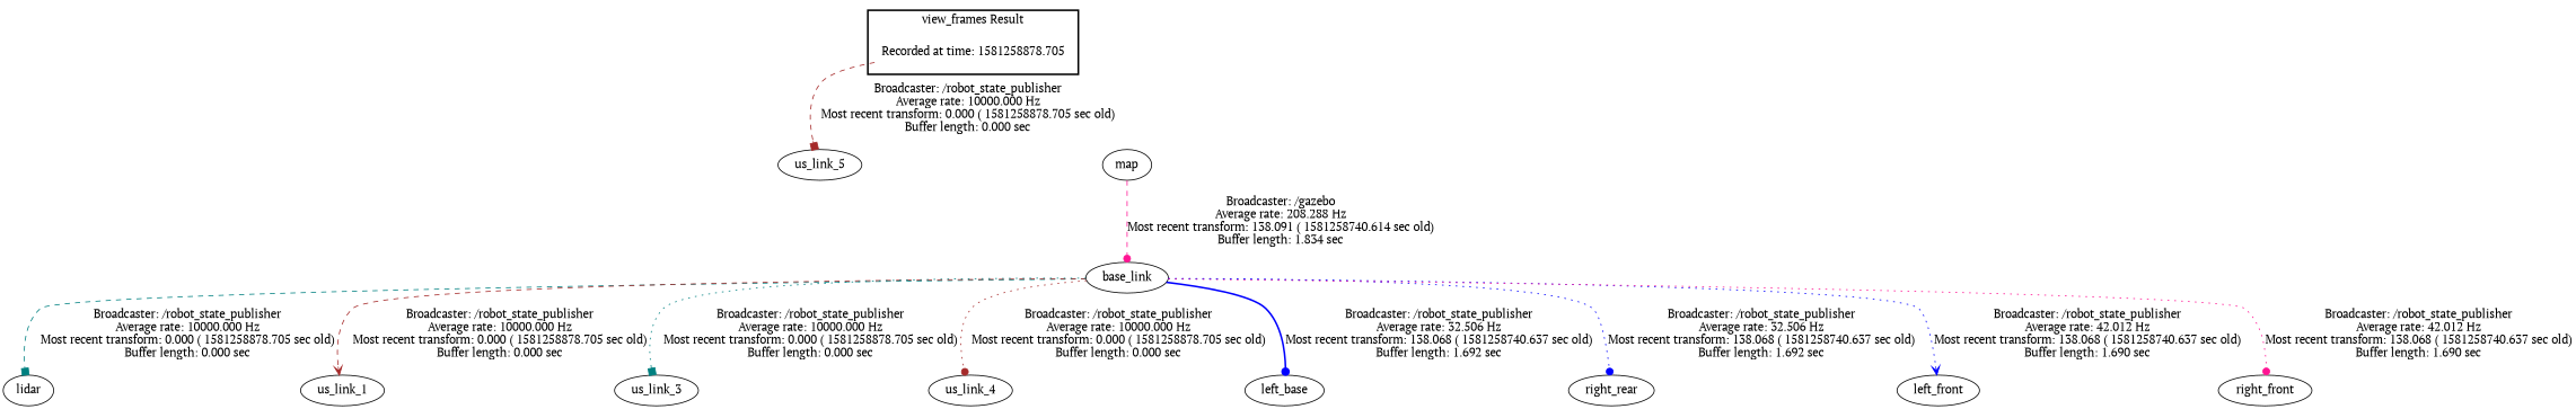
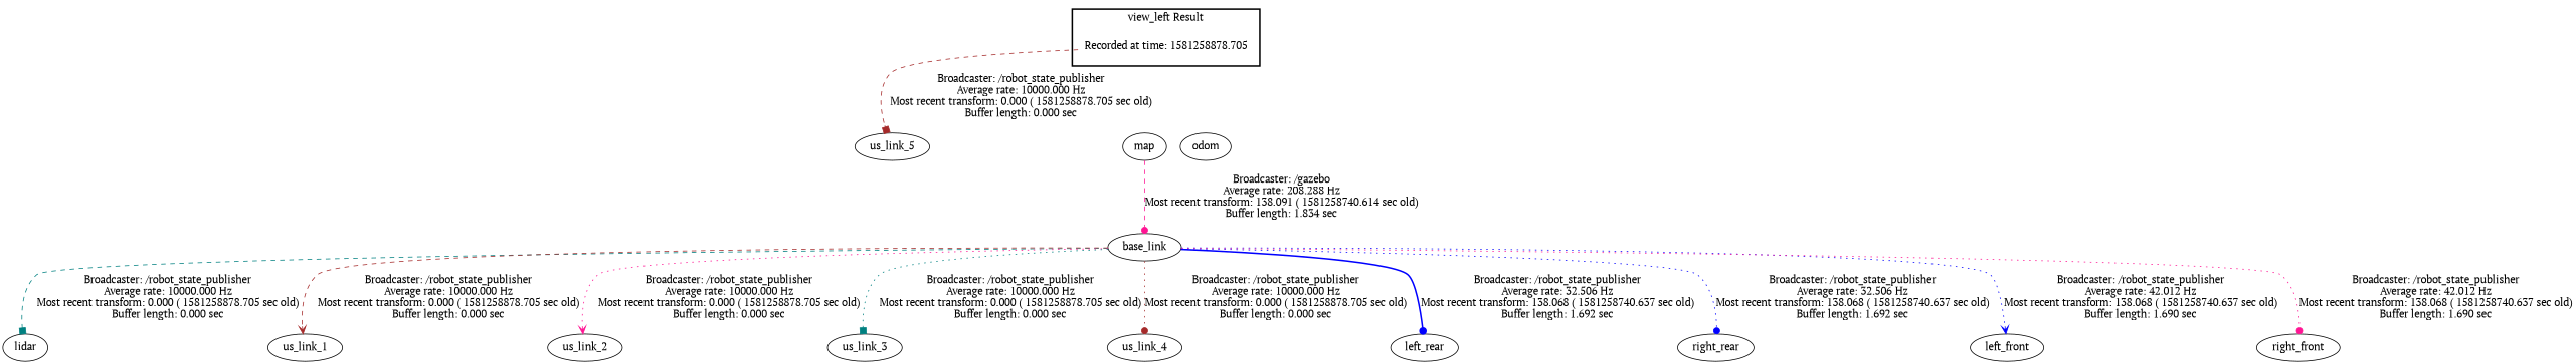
  digraph {
    fontname="PT Serif"
    node [fontname="PT Serif"]
    edge [arrowhead=dot color=brown fontname="PT Serif" style=dotted]
    "Recorded at time: 1581258878.705" [shape=plaintext]
    us_link_5
    map
+   odom
    base_link
    lidar
    us_link_1
+   us_link_2
    us_link_3
    us_link_4
-   left_rear [label=left_base]
+   left_rear
    right_rear
    left_front
    right_front
    subgraph cluster_1 {
      color=black
-     label="view_frames Result"
+     label="view_left Result"
      style=bold
      "Recorded at time: 1581258878.705"
    }
    "Recorded at time: 1581258878.705" -> us_link_5 [arrowhead=box label="Broadcaster: /robot_state_publisher\nAverage rate: 10000.000 Hz\nMost recent transform: 0.000 ( 1581258878.705 sec old)\nBuffer length: 0.000 sec\n" style=dashed]
    "Recorded at time: 1581258878.705" -> map [style=invis arrowhead="" color=""]
+   "Recorded at time: 1581258878.705" -> odom [style=invis arrowhead="" color=""]
    map -> base_link [color=deeppink label="Broadcaster: /gazebo\nAverage rate: 208.288 Hz\nMost recent transform: 138.091 ( 1581258740.614 sec old)\nBuffer length: 1.834 sec\n" style=dashed]
    base_link -> lidar [arrowhead=box color=teal label="Broadcaster: /robot_state_publisher\nAverage rate: 10000.000 Hz\nMost recent transform: 0.000 ( 1581258878.705 sec old)\nBuffer length: 0.000 sec\n" style=dashed]
    base_link -> us_link_1 [arrowhead=vee label="Broadcaster: /robot_state_publisher\nAverage rate: 10000.000 Hz\nMost recent transform: 0.000 ( 1581258878.705 sec old)\nBuffer length: 0.000 sec\n" style=dashed]
+   base_link -> us_link_2 [arrowhead=vee color=deeppink label="Broadcaster: /robot_state_publisher\nAverage rate: 10000.000 Hz\nMost recent transform: 0.000 ( 1581258878.705 sec old)\nBuffer length: 0.000 sec\n"]
    base_link -> us_link_3 [arrowhead=box color=teal label="Broadcaster: /robot_state_publisher\nAverage rate: 10000.000 Hz\nMost recent transform: 0.000 ( 1581258878.705 sec old)\nBuffer length: 0.000 sec\n"]
    base_link -> us_link_4 [label="Broadcaster: /robot_state_publisher\nAverage rate: 10000.000 Hz\nMost recent transform: 0.000 ( 1581258878.705 sec old)\nBuffer length: 0.000 sec\n"]
    base_link -> left_rear [color=blue label="Broadcaster: /robot_state_publisher\nAverage rate: 32.506 Hz\nMost recent transform: 138.068 ( 1581258740.637 sec old)\nBuffer length: 1.692 sec\n" style=bold]
    base_link -> right_rear [color=blue label="Broadcaster: /robot_state_publisher\nAverage rate: 32.506 Hz\nMost recent transform: 138.068 ( 1581258740.637 sec old)\nBuffer length: 1.692 sec\n"]
    base_link -> left_front [arrowhead=vee color=blue label="Broadcaster: /robot_state_publisher\nAverage rate: 42.012 Hz\nMost recent transform: 138.068 ( 1581258740.637 sec old)\nBuffer length: 1.690 sec\n"]
    base_link -> right_front [color=deeppink label="Broadcaster: /robot_state_publisher\nAverage rate: 42.012 Hz\nMost recent transform: 138.068 ( 1581258740.637 sec old)\nBuffer length: 1.690 sec\n"]
  }
